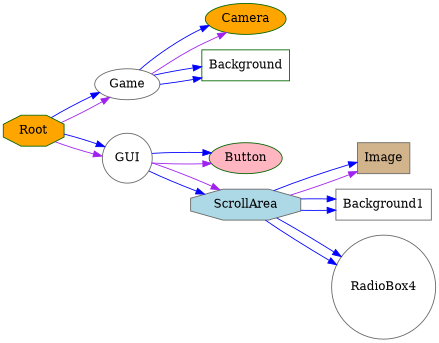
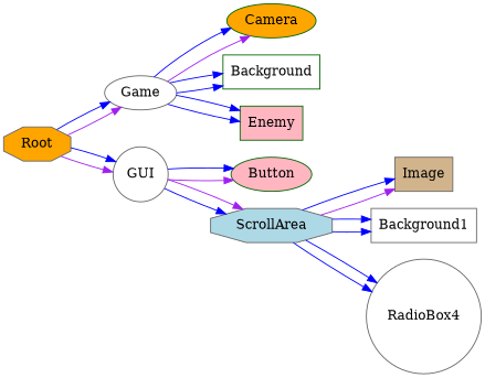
  digraph {
    rankdir=LR
    node [color=gray40 fillcolor=white shape=box style=filled]
    edge [color=blue]
-   Root [color=darkgreen fillcolor=orange shape=octagon]
+   Root [fillcolor=orange shape=octagon]
    Game [shape=ellipse]
    GUI [shape=circle]
    Camera [color=darkgreen fillcolor=orange shape=ellipse]
    Background [color=darkgreen]
+   Enemy [color=darkgreen fillcolor=lightpink]
    Button [color=darkgreen fillcolor=lightpink shape=ellipse]
    ScrollArea [fillcolor=lightblue shape=octagon]
    Image [fillcolor=tan]
    n10 [label=Background1]
    n11 [label=RadioBox4 shape=circle]
    Root -> Game [color=purple]
    Root -> Game
    Root -> GUI [color=purple]
    Root -> GUI
    Game -> Camera [color=purple]
    Game -> Camera
    Game -> Background
    Game -> Background
+   Game -> Enemy
+   Game -> Enemy
    GUI -> Button [color=purple]
    GUI -> Button
    GUI -> ScrollArea
    GUI -> ScrollArea [color=purple]
    ScrollArea -> Image [color=purple]
    ScrollArea -> Image
    ScrollArea -> n10
    ScrollArea -> n10
    ScrollArea -> n11
    ScrollArea -> n11
  }
